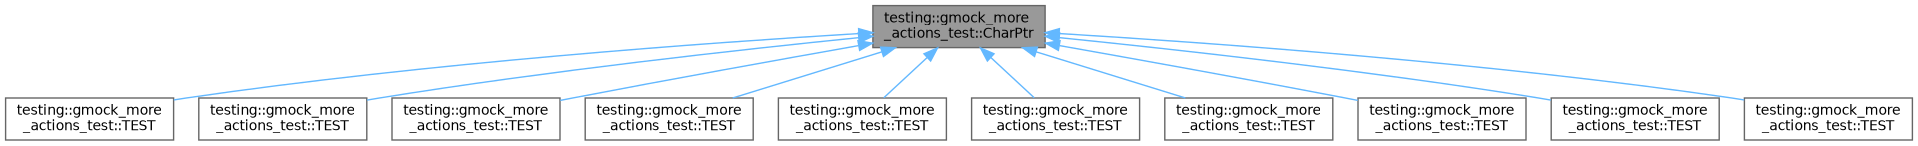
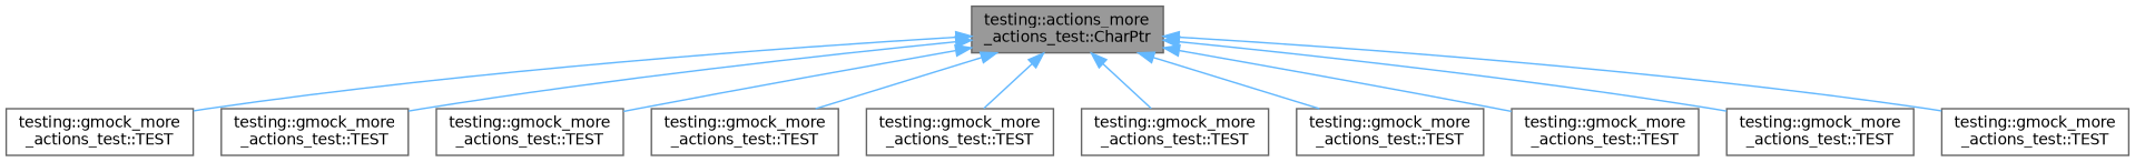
  digraph {
    rankdir=TB
    node [color=grey40 fillcolor=white fontname=Helvetica fontsize=10 shape=box style=filled]
    edge [color=steelblue1 dir=back fontname=Helvetica fontsize=10 labelfontname=Helvetica labelfontsize=10 style=solid]
-   n1 [color=gray40 fillcolor=grey60 fontcolor=black height=0.2 label="testing::gmock_more\l_actions_test::CharPtr" width=0.4]
+   n1 [color=gray40 fillcolor=grey60 fontcolor=black height=0.2 label="testing::actions_more\l_actions_test::CharPtr" width=0.4]
    n2 [height=0.2 label="testing::gmock_more\l_actions_test::TEST" width=0.4]
    n3 [height=0.2 label="testing::gmock_more\l_actions_test::TEST" width=0.4]
    n4 [height=0.2 label="testing::gmock_more\l_actions_test::TEST" width=0.4]
    n5 [height=0.2 label="testing::gmock_more\l_actions_test::TEST" width=0.4]
    n6 [height=0.2 label="testing::gmock_more\l_actions_test::TEST" width=0.4]
    n7 [height=0.2 label="testing::gmock_more\l_actions_test::TEST" width=0.4]
    n8 [height=0.2 label="testing::gmock_more\l_actions_test::TEST" width=0.4]
    n9 [height=0.2 label="testing::gmock_more\l_actions_test::TEST" width=0.4]
    n10 [height=0.2 label="testing::gmock_more\l_actions_test::TEST" width=0.4]
    n11 [height=0.2 label="testing::gmock_more\l_actions_test::TEST" width=0.4]
    n1 -> n2
    n1 -> n3
    n1 -> n4
    n1 -> n5
    n1 -> n6
    n1 -> n7
    n1 -> n8
    n1 -> n9
    n1 -> n10
    n1 -> n11
  }
